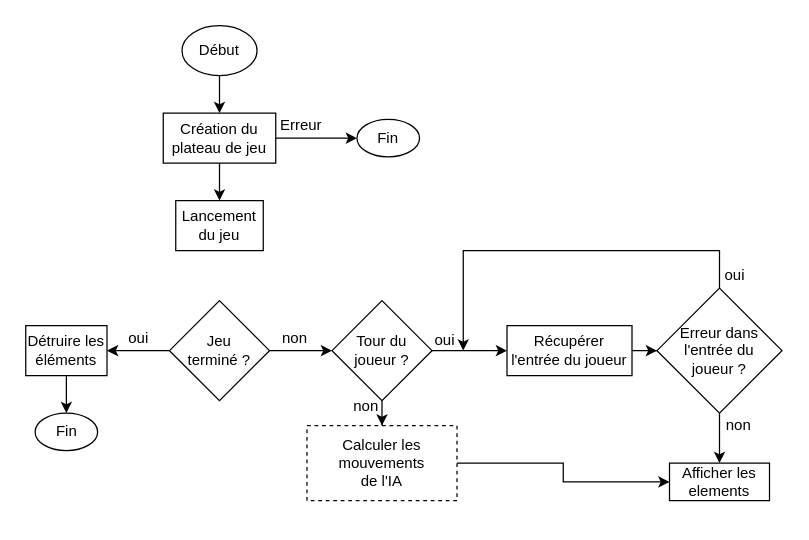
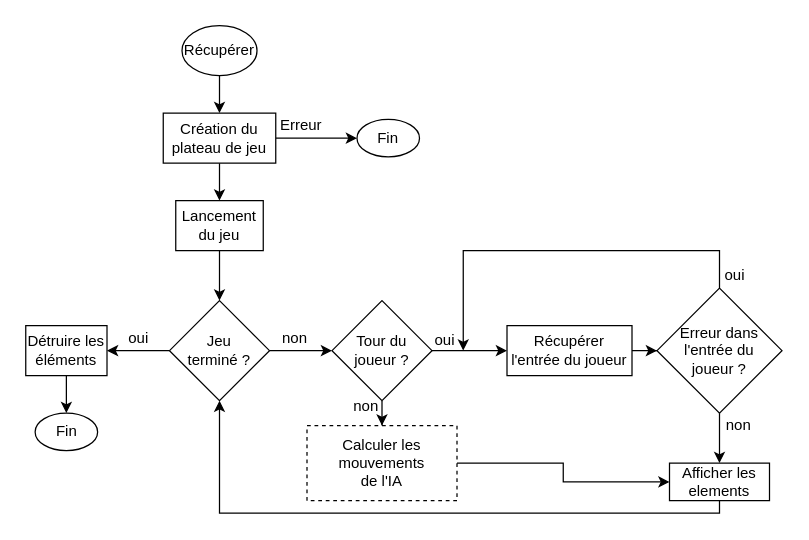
  <mxCell id="0" />
  <mxCell id="1" parent="0" />
  <mxCell id="2" value="" style="edgeStyle=orthogonalEdgeStyle;rounded=0;orthogonalLoop=1;jettySize=auto;html=1;" edge="1" parent="1" source="3" target="6"><mxGeometry relative="1" as="geometry" /></mxCell>
- <mxCell id="3" value="Début" style="ellipse;whiteSpace=wrap;html=1;" vertex="1" parent="1"><mxGeometry x="145" y="20" width="60" height="40" as="geometry" /></mxCell>
+ <mxCell id="3" value="Récupérer" style="ellipse;whiteSpace=wrap;html=1;" vertex="1" parent="1"><mxGeometry x="145" y="20" width="60" height="40" as="geometry" /></mxCell>
  <mxCell id="4" value="" style="edgeStyle=orthogonalEdgeStyle;rounded=0;orthogonalLoop=1;jettySize=auto;html=1;" edge="1" parent="1" source="6" target="7"><mxGeometry relative="1" as="geometry" /></mxCell>
  <mxCell id="5" value="" style="edgeStyle=orthogonalEdgeStyle;rounded=0;orthogonalLoop=1;jettySize=auto;html=1;" edge="1" parent="1" source="6" target="9"><mxGeometry relative="1" as="geometry" /></mxCell>
  <mxCell id="6" value="Création du&lt;br&gt;plateau de jeu" style="whiteSpace=wrap;html=1;" vertex="1" parent="1"><mxGeometry x="130" y="90" width="90" height="40" as="geometry" /></mxCell>
  <mxCell id="7" value="Fin" style="ellipse;whiteSpace=wrap;html=1;" vertex="1" parent="1"><mxGeometry x="285" y="95" width="50" height="30" as="geometry" /></mxCell>
+ <mxCell id="8" value="" style="edgeStyle=orthogonalEdgeStyle;rounded=0;orthogonalLoop=1;jettySize=auto;html=1;" edge="1" parent="1" source="9" target="12"><mxGeometry relative="1" as="geometry" /></mxCell>
  <mxCell id="9" value="Lancement du jeu" style="whiteSpace=wrap;html=1;" vertex="1" parent="1"><mxGeometry x="140" y="160" width="70" height="40" as="geometry" /></mxCell>
  <mxCell id="10" value="" style="edgeStyle=orthogonalEdgeStyle;rounded=0;orthogonalLoop=1;jettySize=auto;html=1;" edge="1" parent="1" source="12" target="15"><mxGeometry relative="1" as="geometry" /></mxCell>
  <mxCell id="11" value="" style="edgeStyle=orthogonalEdgeStyle;rounded=0;orthogonalLoop=1;jettySize=auto;html=1;" edge="1" parent="1" source="12" target="26"><mxGeometry relative="1" as="geometry" /></mxCell>
  <mxCell id="12" value="Jeu&lt;br&gt;terminé ?" style="rhombus;whiteSpace=wrap;html=1;" vertex="1" parent="1"><mxGeometry x="135" y="240" width="80" height="80" as="geometry" /></mxCell>
  <mxCell id="13" value="" style="edgeStyle=orthogonalEdgeStyle;rounded=0;orthogonalLoop=1;jettySize=auto;html=1;" edge="1" parent="1" source="15" target="17"><mxGeometry relative="1" as="geometry" /></mxCell>
  <mxCell id="14" value="" style="edgeStyle=orthogonalEdgeStyle;rounded=0;orthogonalLoop=1;jettySize=auto;html=1;" edge="1" parent="1" source="15" target="24"><mxGeometry relative="1" as="geometry" /></mxCell>
  <mxCell id="15" value="Tour du&lt;br&gt;joueur ?" style="rhombus;whiteSpace=wrap;html=1;" vertex="1" parent="1"><mxGeometry x="265" y="240" width="80" height="80" as="geometry" /></mxCell>
  <mxCell id="16" value="" style="edgeStyle=orthogonalEdgeStyle;rounded=0;orthogonalLoop=1;jettySize=auto;html=1;" edge="1" parent="1" source="17" target="20"><mxGeometry relative="1" as="geometry" /></mxCell>
  <mxCell id="17" value="Récupérer&lt;br&gt;l'entrée du joueur" style="whiteSpace=wrap;html=1;" vertex="1" parent="1"><mxGeometry x="405" y="260" width="100" height="40" as="geometry" /></mxCell>
  <mxCell id="18" value="" style="edgeStyle=orthogonalEdgeStyle;rounded=0;orthogonalLoop=1;jettySize=auto;html=1;" edge="1" parent="1" source="20" target="22"><mxGeometry relative="1" as="geometry" /></mxCell>
  <mxCell id="19" style="edgeStyle=orthogonalEdgeStyle;rounded=0;orthogonalLoop=1;jettySize=auto;html=1;" edge="1" parent="1" source="20"><mxGeometry relative="1" as="geometry"><mxPoint x="370" y="280" as="targetPoint" /><Array as="points"><mxPoint x="575" y="200" /><mxPoint x="370" y="200" /></Array></mxGeometry></mxCell>
  <mxCell id="20" value="Erreur dans&lt;br&gt;l'entrée du&lt;br&gt;joueur ?" style="rhombus;whiteSpace=wrap;html=1;" vertex="1" parent="1"><mxGeometry x="525" y="230" width="100" height="100" as="geometry" /></mxCell>
+ <mxCell id="21" style="edgeStyle=orthogonalEdgeStyle;rounded=0;orthogonalLoop=1;jettySize=auto;html=1;entryX=0.5;entryY=1;entryDx=0;entryDy=0;" edge="1" parent="1" source="22" target="12"><mxGeometry relative="1" as="geometry"><Array as="points"><mxPoint x="575" y="410" /><mxPoint x="175" y="410" /></Array></mxGeometry></mxCell>
  <mxCell id="22" value="Afficher les&lt;br&gt;elements" style="whiteSpace=wrap;html=1;" vertex="1" parent="1"><mxGeometry x="535" y="370" width="80" height="30" as="geometry" /></mxCell>
  <mxCell id="23" style="edgeStyle=orthogonalEdgeStyle;rounded=0;orthogonalLoop=1;jettySize=auto;html=1;entryX=0;entryY=0.5;entryDx=0;entryDy=0;" edge="1" parent="1" source="24" target="22"><mxGeometry relative="1" as="geometry" /></mxCell>
  <mxCell id="24" value="Calculer les&lt;br&gt;mouvements&lt;br&gt;de l'IA" style="whiteSpace=wrap;html=1;dashed=1;" vertex="1" parent="1"><mxGeometry x="245" y="340" width="120" height="60" as="geometry" /></mxCell>
  <mxCell id="25" value="" style="edgeStyle=orthogonalEdgeStyle;rounded=0;orthogonalLoop=1;jettySize=auto;html=1;entryX=0.5;entryY=0;entryDx=0;entryDy=0;" edge="1" parent="1" source="26" target="27"><mxGeometry relative="1" as="geometry"><mxPoint x="52.5" y="360" as="targetPoint" /></mxGeometry></mxCell>
  <mxCell id="26" value="Détruire les&lt;br&gt;éléments" style="whiteSpace=wrap;html=1;" vertex="1" parent="1"><mxGeometry x="20" y="260" width="65" height="40" as="geometry" /></mxCell>
  <mxCell id="27" value="Fin" style="ellipse;whiteSpace=wrap;html=1;" vertex="1" parent="1"><mxGeometry x="27.5" y="330" width="50" height="30" as="geometry" /></mxCell>
  <mxCell id="28" value="Erreur" style="text;html=1;align=center;verticalAlign=middle;resizable=0;points=[];autosize=1;" vertex="1" parent="1"><mxGeometry x="215" y="90" width="50" height="20" as="geometry" /></mxCell>
  <mxCell id="29" value="oui" style="text;html=1;align=center;verticalAlign=middle;resizable=0;points=[];autosize=1;" vertex="1" parent="1"><mxGeometry x="572" y="210" width="30" height="20" as="geometry" /></mxCell>
  <mxCell id="30" value="non" style="text;html=1;align=center;verticalAlign=middle;resizable=0;points=[];autosize=1;" vertex="1" parent="1"><mxGeometry x="570" y="330" width="40" height="20" as="geometry" /></mxCell>
  <mxCell id="31" value="oui" style="text;html=1;align=center;verticalAlign=middle;resizable=0;points=[];autosize=1;" vertex="1" parent="1"><mxGeometry x="340" y="262" width="30" height="20" as="geometry" /></mxCell>
  <mxCell id="32" value="non" style="text;html=1;align=center;verticalAlign=middle;resizable=0;points=[];autosize=1;" vertex="1" parent="1"><mxGeometry x="272" y="315" width="40" height="20" as="geometry" /></mxCell>
  <mxCell id="33" value="non" style="text;html=1;align=center;verticalAlign=middle;resizable=0;points=[];autosize=1;" vertex="1" parent="1"><mxGeometry x="215" y="260" width="40" height="20" as="geometry" /></mxCell>
  <mxCell id="34" value="oui" style="text;html=1;align=center;verticalAlign=middle;resizable=0;points=[];autosize=1;" vertex="1" parent="1"><mxGeometry x="95" y="260" width="30" height="20" as="geometry" /></mxCell>
